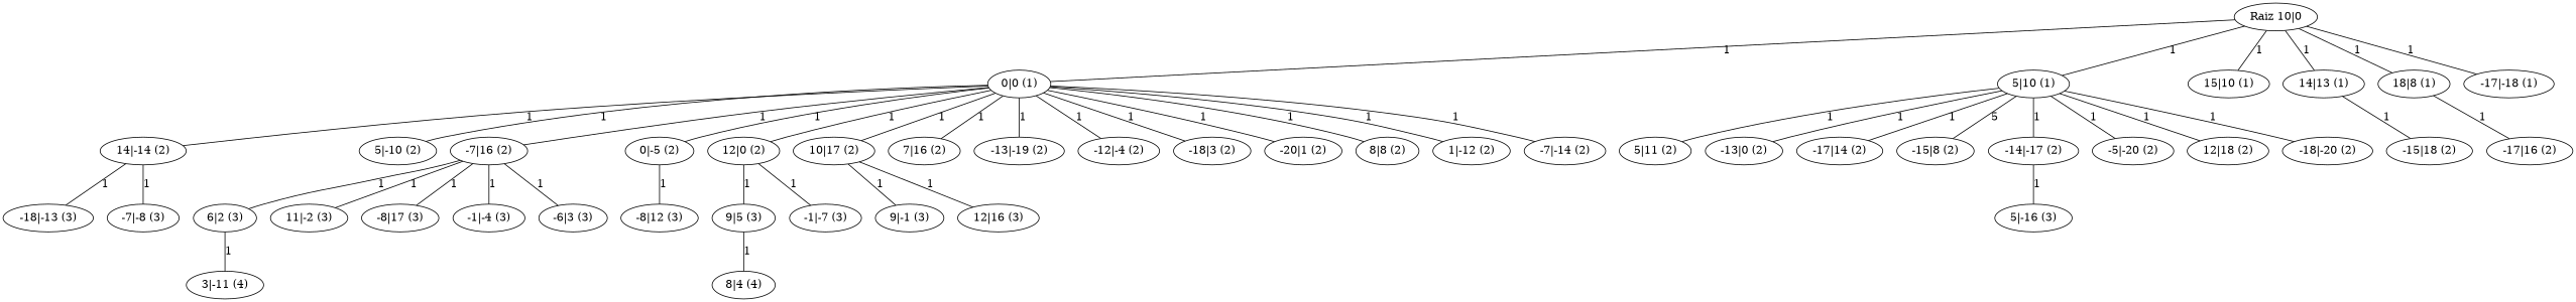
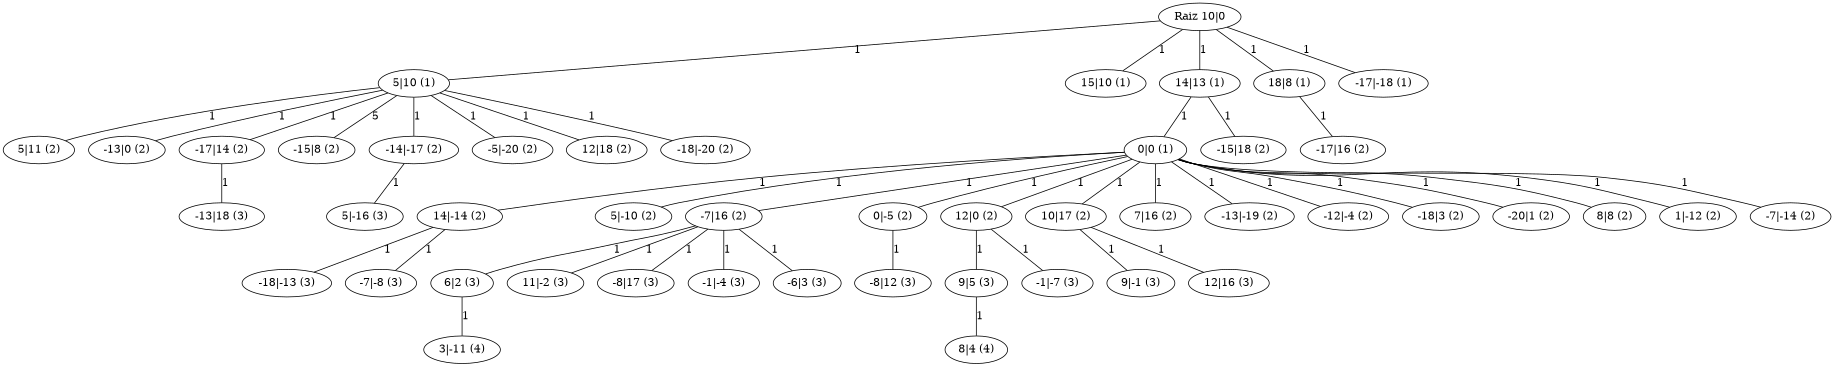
  graph {
    n1 [label="Raiz 10|0"]
    n2 [label="0|0 (1)"]
    n3 [label="5|10 (1)"]
    n4 [label="15|10 (1)"]
    n5 [label="14|13 (1)"]
    n6 [label="18|8 (1)"]
    n7 [label="-17|-18 (1)"]
    n8 [label="14|-14 (2)"]
    n9 [label="5|-10 (2)"]
    n10 [label="-7|16 (2)"]
    n11 [label="0|-5 (2)"]
    n12 [label="12|0 (2)"]
    n13 [label="10|17 (2)"]
    n14 [label="7|16 (2)"]
    n15 [label="-13|-19 (2)"]
    n16 [label="-12|-4 (2)"]
    n17 [label="-18|3 (2)"]
    n18 [label="-20|1 (2)"]
    n19 [label="8|8 (2)"]
    n20 [label="1|-12 (2)"]
    n21 [label="-7|-14 (2)"]
    n22 [label="5|11 (2)"]
    n23 [label="-13|0 (2)"]
    n24 [label="-17|14 (2)"]
    n25 [label="-15|8 (2)"]
    n26 [label="-14|-17 (2)"]
    n27 [label="-5|-20 (2)"]
    n28 [label="12|18 (2)"]
    n29 [label="-18|-20 (2)"]
    n30 [label="-15|18 (2)"]
    n31 [label="-17|16 (2)"]
    n32 [label="-18|-13 (3)"]
    n33 [label="-7|-8 (3)"]
    n34 [label="6|2 (3)"]
    n35 [label="11|-2 (3)"]
    n36 [label="-8|17 (3)"]
    n37 [label="-1|-4 (3)"]
    n38 [label="-6|3 (3)"]
    n39 [label="-8|12 (3)"]
    n40 [label="9|5 (3)"]
    n41 [label="-1|-7 (3)"]
    n42 [label="9|-1 (3)"]
    n43 [label="12|16 (3)"]
+   n44 [label="-13|18 (3)"]
    n45 [label="5|-16 (3)"]
    n46 [label="3|-11 (4)"]
    n47 [label="8|4 (4)"]
-   n1 -- n2 [label=1]
+   n5 -- n2 [label=1]
    n1 -- n3 [label=1]
    n1 -- n4 [label=1]
    n1 -- n5 [label=1]
    n1 -- n6 [label=1]
    n1 -- n7 [label=1]
    n2 -- n8 [label=1]
    n2 -- n9 [label=1]
    n2 -- n10 [label=1]
    n2 -- n11 [label=1]
    n2 -- n12 [label=1]
    n2 -- n13 [label=1]
    n2 -- n14 [label=1]
    n2 -- n15 [label=1]
    n2 -- n16 [label=1]
    n2 -- n17 [label=1]
    n2 -- n18 [label=1]
    n2 -- n19 [label=1]
    n2 -- n20 [label=1]
    n2 -- n21 [label=1]
    n3 -- n22 [label=1]
    n3 -- n23 [label=1]
    n3 -- n24 [label=1]
    n3 -- n25 [label=5]
    n3 -- n26 [label=1]
    n3 -- n27 [label=1]
    n3 -- n28 [label=1]
    n3 -- n29 [label=1]
    n5 -- n30 [label=1]
    n6 -- n31 [label=1]
    n8 -- n32 [label=1]
    n8 -- n33 [label=1]
    n10 -- n34 [label=1]
    n10 -- n35 [label=1]
    n10 -- n36 [label=1]
    n10 -- n37 [label=1]
    n10 -- n38 [label=1]
    n11 -- n39 [label=1]
    n12 -- n40 [label=1]
    n12 -- n41 [label=1]
    n13 -- n42 [label=1]
    n13 -- n43 [label=1]
+   n24 -- n44 [label=1]
    n26 -- n45 [label=1]
    n34 -- n46 [label=1]
    n40 -- n47 [label=1]
  }
